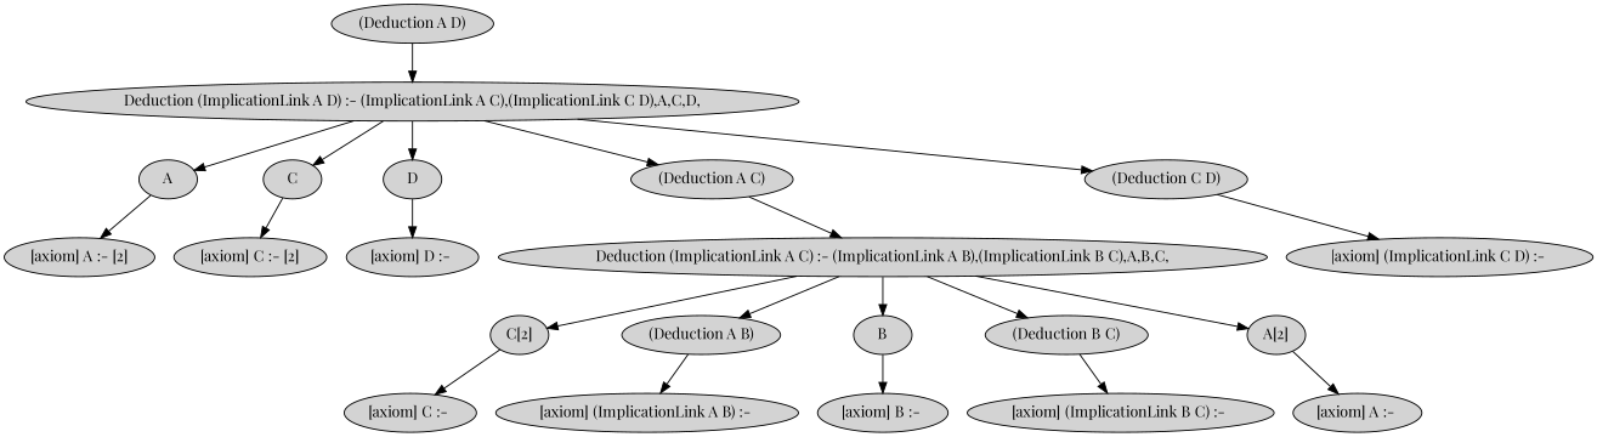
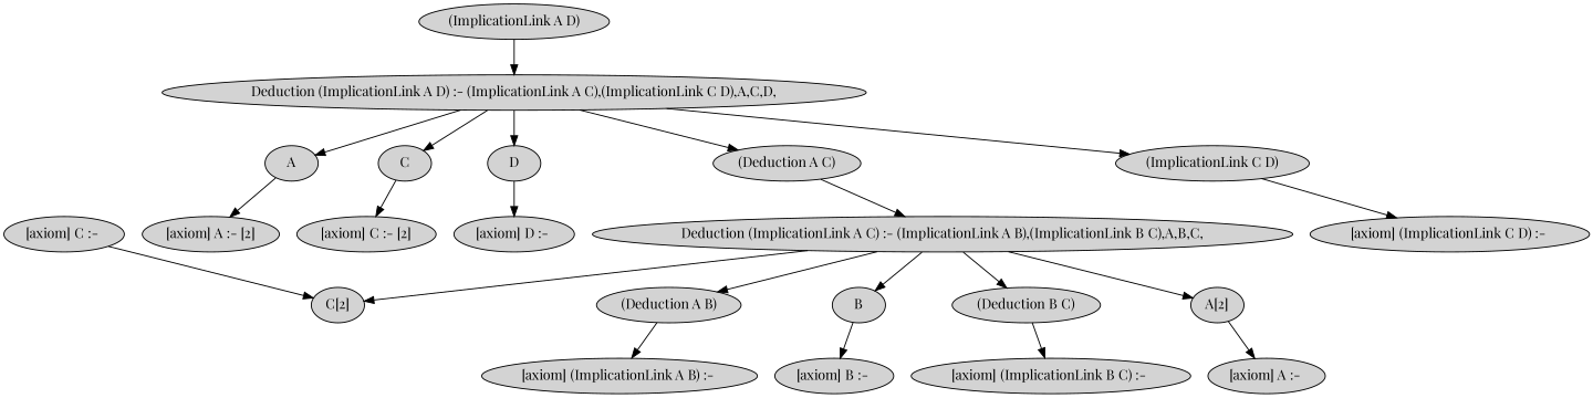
  digraph {
    fontname="Playfair Display"
    node [fontname="Playfair Display" style=filled]
    edge [fontname="Playfair Display"]
    "C[2]"
    "[axiom] C :- "
    n3 [label="(Deduction A B)"]
    "[axiom] (ImplicationLink A B) :- "
-   "(ImplicationLink A D)" [label="(Deduction A D)"]
+   "(ImplicationLink A D)"
    "Deduction (ImplicationLink A D) :- (ImplicationLink A C),(ImplicationLink C D),A,C,D,"
    A
    C
    D
    n10 [label="(Deduction A C)"]
-   "(ImplicationLink C D)" [label="(Deduction C D)"]
+   "(ImplicationLink C D)"
    "[axiom] A :- [2]"
    "[axiom] C :- [2]"
    "[axiom] D :- "
    "Deduction (ImplicationLink A C) :- (ImplicationLink A B),(ImplicationLink B C),A,B,C,"
    "[axiom] (ImplicationLink C D) :- "
    B
    "[axiom] B :- "
    n19 [label="(Deduction B C)"]
    "A[2]"
    "[axiom] (ImplicationLink B C) :- "
    "[axiom] A :- "
-   "C[2]" -> "[axiom] C :- "
+   "[axiom] C :- " -> "C[2]"
    n3 -> "[axiom] (ImplicationLink A B) :- "
    "(ImplicationLink A D)" -> "Deduction (ImplicationLink A D) :- (ImplicationLink A C),(ImplicationLink C D),A,C,D,"
    "Deduction (ImplicationLink A D) :- (ImplicationLink A C),(ImplicationLink C D),A,C,D," -> A
    "Deduction (ImplicationLink A D) :- (ImplicationLink A C),(ImplicationLink C D),A,C,D," -> C
    "Deduction (ImplicationLink A D) :- (ImplicationLink A C),(ImplicationLink C D),A,C,D," -> D
    "Deduction (ImplicationLink A D) :- (ImplicationLink A C),(ImplicationLink C D),A,C,D," -> n10
    "Deduction (ImplicationLink A D) :- (ImplicationLink A C),(ImplicationLink C D),A,C,D," -> "(ImplicationLink C D)"
    A -> "[axiom] A :- [2]"
    C -> "[axiom] C :- [2]"
    D -> "[axiom] D :- "
    n10 -> "Deduction (ImplicationLink A C) :- (ImplicationLink A B),(ImplicationLink B C),A,B,C,"
    "(ImplicationLink C D)" -> "[axiom] (ImplicationLink C D) :- "
    "Deduction (ImplicationLink A C) :- (ImplicationLink A B),(ImplicationLink B C),A,B,C," -> "C[2]"
    "Deduction (ImplicationLink A C) :- (ImplicationLink A B),(ImplicationLink B C),A,B,C," -> n3
    "Deduction (ImplicationLink A C) :- (ImplicationLink A B),(ImplicationLink B C),A,B,C," -> B
    "Deduction (ImplicationLink A C) :- (ImplicationLink A B),(ImplicationLink B C),A,B,C," -> n19
    "Deduction (ImplicationLink A C) :- (ImplicationLink A B),(ImplicationLink B C),A,B,C," -> "A[2]"
    B -> "[axiom] B :- "
    n19 -> "[axiom] (ImplicationLink B C) :- "
    "A[2]" -> "[axiom] A :- "
  }
